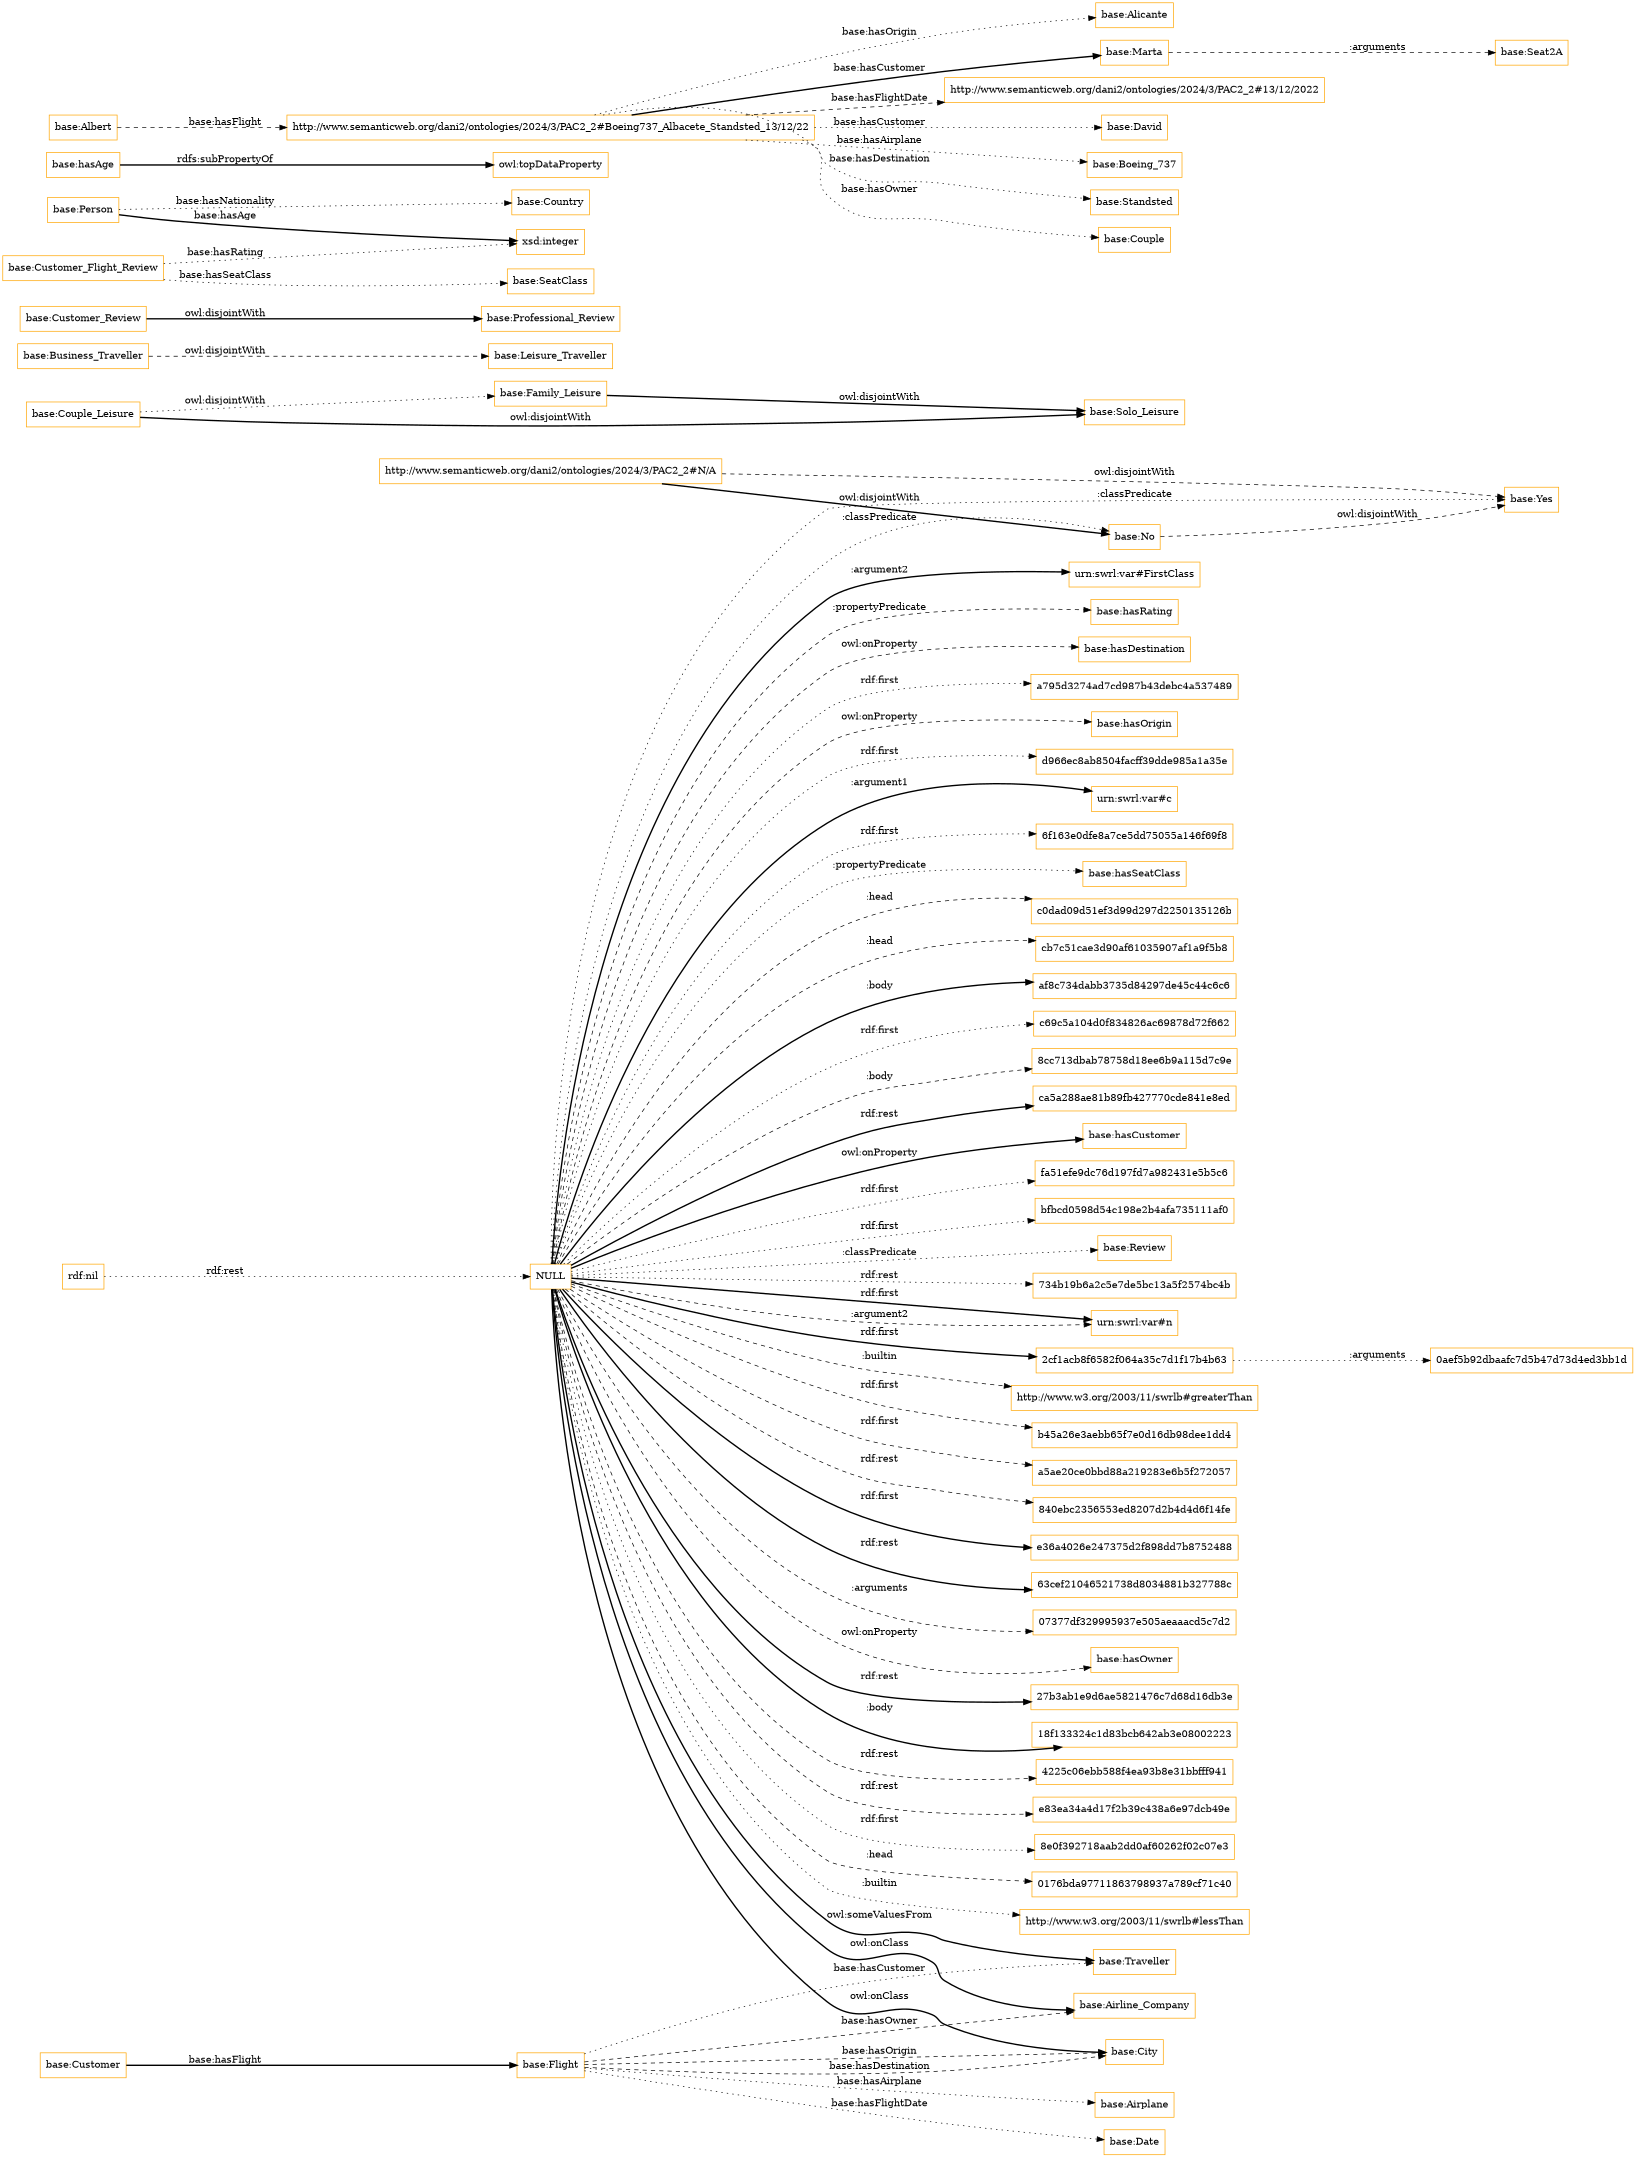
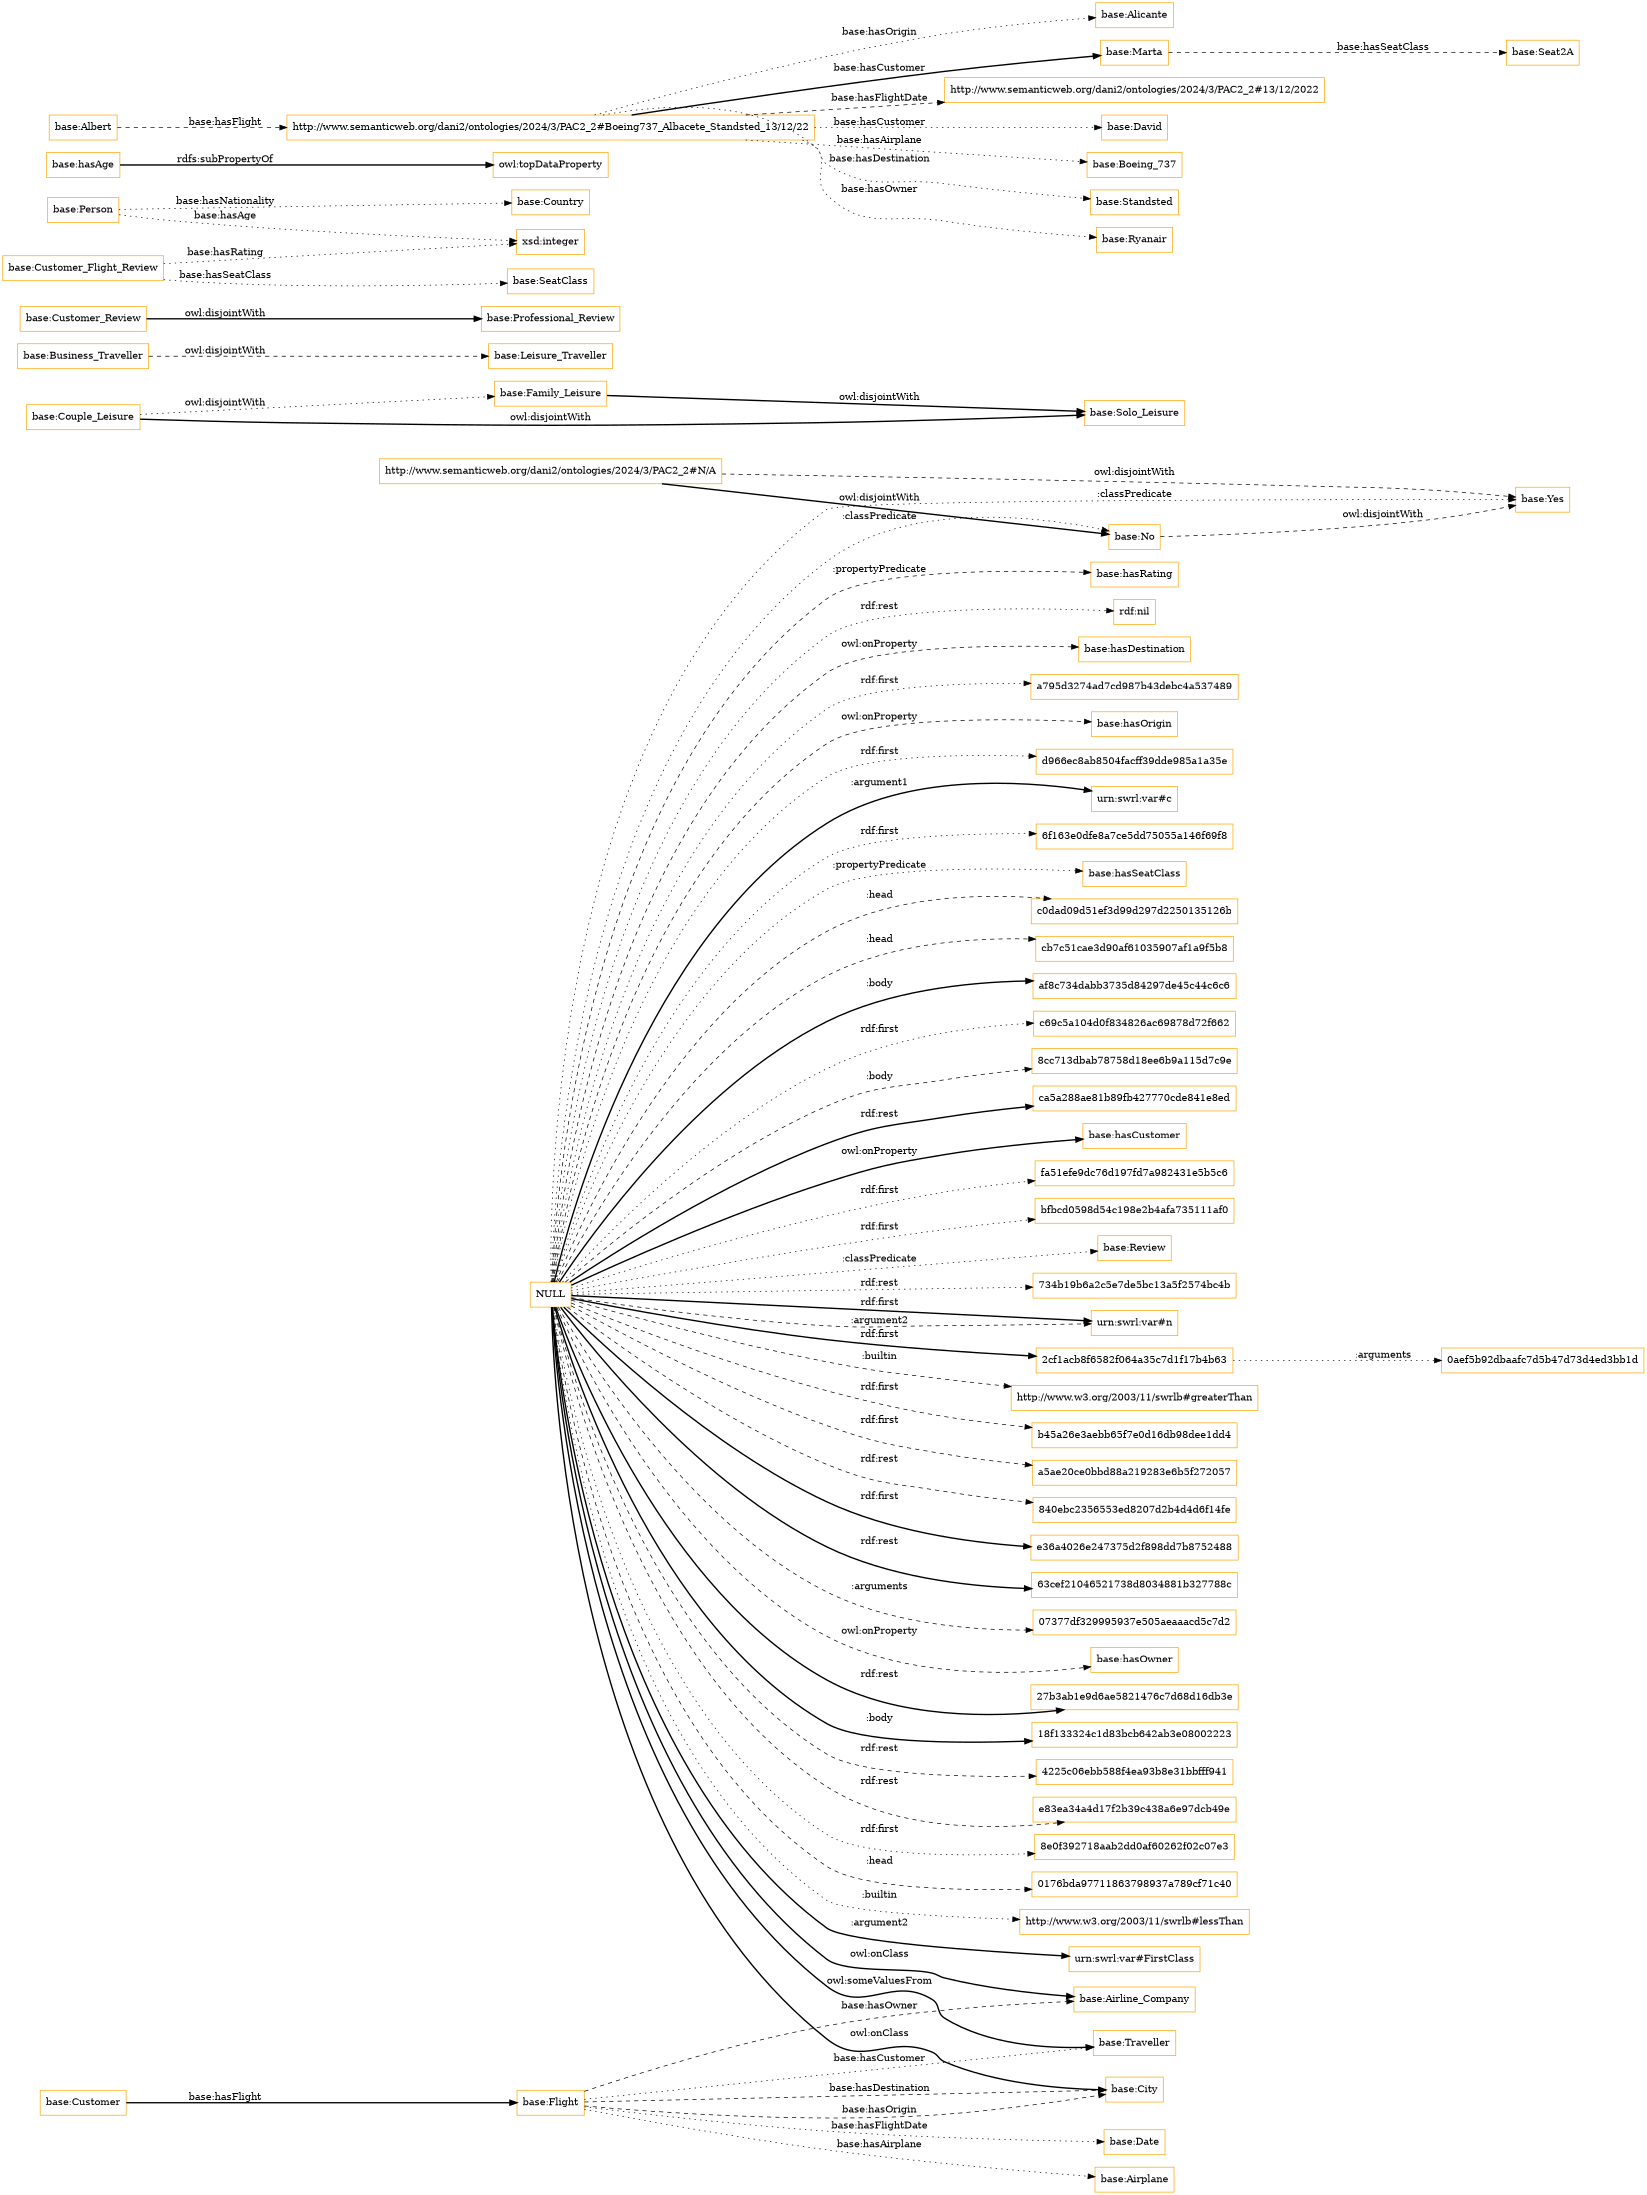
  digraph {
    rankdir=LR
    node [color=orange shape=rectangle]
    edge [style=dotted]
    "http://www.semanticweb.org/dani2/ontologies/2024/3/PAC2_2#N/A"
    "base:Yes"
    "base:No"
    "base:Couple_Leisure"
    "base:Family_Leisure"
    "base:Solo_Leisure"
    "base:Customer"
    "base:Flight"
    "base:Date"
    "base:Traveller"
    "base:City"
    "base:Airline_Company"
    "base:Airplane"
    "base:Business_Traveller"
    "base:Leisure_Traveller"
    "base:Customer_Review"
    "base:Professional_Review"
    "base:Person"
    "base:Country"
    "xsd:integer"
    "base:Customer_Flight_Review"
    "base:SeatClass"
    NULL
    "base:Review"
    "734b19b6a2c5e7de5bc13a5f2574bc4b"
    "urn:swrl:var#n"
    "2cf1acb8f6582f064a35c7d1f17b4b63"
    "http://www.w3.org/2003/11/swrlb#greaterThan"
    b45a26e3aebb65f7e0d16db98dee1dd4
    a5ae20ce0bbd88a219283e6b5f272057
    "840ebc2356553ed8207d2b4d4d6f14fe"
    e36a4026e247375d2f898dd7b8752488
    "63cef21046521738d8034881b327788c"
    "07377df329995937e505aeaaacd5c7d2"
    "base:hasOwner"
    "27b3ab1e9d6ae5821476c7d68d16db3e"
    "18f133324c1d83bcb642ab3e08002223"
    "4225c06ebb588f4ea93b8e31bbfff941"
    e83ea34a4d17f2b39c438a6e97dcb49e
    "8e0f392718aab2dd0af60262f02c07e3"
    "0176bda97711863798937a789cf71c40"
    "http://www.w3.org/2003/11/swrlb#lessThan"
    "urn:swrl:var#FirstClass"
    "base:hasRating"
    "rdf:nil"
    "base:hasDestination"
    a795d3274ad7cd987b43debc4a537489
    "base:hasOrigin"
    d966ec8ab8504facff39dde985a1a35e
    "urn:swrl:var#c"
    "6f163e0dfe8a7ce5dd75055a146f69f8"
    "base:hasSeatClass"
    c0dad09d51ef3d99d297d2250135126b
    cb7c51cae3d90af61035907af1a9f5b8
    af8c734dabb3735d84297de45c44c6c6
    c69c5a104d0f834826ac69878d72f662
    "8cc713dbab78758d18ee6b9a115d7c9e"
    ca5a288ae81b89fb427770cde841e8ed
    "base:hasCustomer"
    fa51efe9dc76d197fd7a982431e5b5c6
    bfbcd0598d54c198e2b4afa735111af0
    "0aef5b92dbaafc7d5b47d73d4ed3bb1d"
    "base:hasAge"
    "owl:topDataProperty"
    "http://www.semanticweb.org/dani2/ontologies/2024/3/PAC2_2#Boeing737_Albacete_Standsted_13/12/22"
    "base:Alicante"
    "base:Marta"
    "http://www.semanticweb.org/dani2/ontologies/2024/3/PAC2_2#13/12/2022"
    "base:David"
    "base:Boeing_737"
    "base:Standsted"
-   "base:Ryanair" [label="base:Couple"]
+   "base:Ryanair"
    "base:Seat2A"
    "base:Albert"
    "http://www.semanticweb.org/dani2/ontologies/2024/3/PAC2_2#N/A" -> "base:Yes" [label="owl:disjointWith" style=dashed]
    "http://www.semanticweb.org/dani2/ontologies/2024/3/PAC2_2#N/A" -> "base:No" [label="owl:disjointWith" style=bold]
    "base:No" -> "base:Yes" [label="owl:disjointWith" style=dashed]
    "base:Couple_Leisure" -> "base:Family_Leisure" [label="owl:disjointWith"]
    "base:Couple_Leisure" -> "base:Solo_Leisure" [label="owl:disjointWith" style=bold]
    "base:Family_Leisure" -> "base:Solo_Leisure" [label="owl:disjointWith" style=bold]
    "base:Customer" -> "base:Flight" [label="base:hasFlight" style=bold]
    "base:Flight" -> "base:Date" [label="base:hasFlightDate"]
    "base:Flight" -> "base:Traveller" [label="base:hasCustomer"]
    "base:Flight" -> "base:City" [label="base:hasOrigin" style=dashed]
    "base:Flight" -> "base:City" [label="base:hasDestination" style=dashed]
    "base:Flight" -> "base:Airline_Company" [label="base:hasOwner" style=dashed]
    "base:Flight" -> "base:Airplane" [label="base:hasAirplane"]
    "base:Business_Traveller" -> "base:Leisure_Traveller" [label="owl:disjointWith" style=dashed]
    "base:Customer_Review" -> "base:Professional_Review" [label="owl:disjointWith" style=bold]
    "base:Person" -> "base:Country" [label="base:hasNationality"]
-   "base:Person" -> "xsd:integer" [label="base:hasAge" style=bold]
+   "base:Person" -> "xsd:integer" [label="base:hasAge"]
    "base:Customer_Flight_Review" -> "xsd:integer" [label="base:hasRating"]
    "base:Customer_Flight_Review" -> "base:SeatClass" [label="base:hasSeatClass"]
    NULL -> "base:Yes" [label=":classPredicate"]
    NULL -> "base:No" [label=":classPredicate"]
    NULL -> "base:Traveller" [label="owl:someValuesFrom" style=bold]
    NULL -> "base:City" [label="owl:onClass" style=bold]
    NULL -> "base:Airline_Company" [label="owl:onClass" style=bold]
    NULL -> "base:Review" [label=":classPredicate"]
    NULL -> "734b19b6a2c5e7de5bc13a5f2574bc4b" [label="rdf:rest"]
    NULL -> "urn:swrl:var#n" [label="rdf:first" style=bold]
    NULL -> "urn:swrl:var#n" [label=":argument2" style=dashed]
    NULL -> "2cf1acb8f6582f064a35c7d1f17b4b63" [label="rdf:first" style=bold]
    NULL -> "http://www.w3.org/2003/11/swrlb#greaterThan" [label=":builtin" style=dashed]
    NULL -> b45a26e3aebb65f7e0d16db98dee1dd4 [label="rdf:first" style=dashed]
    NULL -> a5ae20ce0bbd88a219283e6b5f272057 [label="rdf:first" style=dashed]
    NULL -> "840ebc2356553ed8207d2b4d4d6f14fe" [label="rdf:rest" style=dashed]
    NULL -> e36a4026e247375d2f898dd7b8752488 [label="rdf:first" style=bold]
    NULL -> "63cef21046521738d8034881b327788c" [label="rdf:rest" style=bold]
    NULL -> "07377df329995937e505aeaaacd5c7d2" [label=":arguments" style=dashed]
    NULL -> "base:hasOwner" [label="owl:onProperty" style=dashed]
    NULL -> "27b3ab1e9d6ae5821476c7d68d16db3e" [label="rdf:rest" style=bold]
    NULL -> "18f133324c1d83bcb642ab3e08002223" [label=":body" style=bold]
    NULL -> "4225c06ebb588f4ea93b8e31bbfff941" [label="rdf:rest" style=dashed]
    NULL -> e83ea34a4d17f2b39c438a6e97dcb49e [label="rdf:rest" style=dashed]
    NULL -> "8e0f392718aab2dd0af60262f02c07e3" [label="rdf:first"]
    NULL -> "0176bda97711863798937a789cf71c40" [label=":head" style=dashed]
    NULL -> "http://www.w3.org/2003/11/swrlb#lessThan" [label=":builtin"]
    NULL -> "urn:swrl:var#FirstClass" [label=":argument2" style=bold]
    NULL -> "base:hasRating" [label=":propertyPredicate" style=dashed]
-   "rdf:nil" -> NULL [label="rdf:rest"]
+   NULL -> "rdf:nil" [label="rdf:rest"]
    NULL -> "base:hasDestination" [label="owl:onProperty" style=dashed]
    NULL -> a795d3274ad7cd987b43debc4a537489 [label="rdf:first"]
    NULL -> "base:hasOrigin" [label="owl:onProperty" style=dashed]
    NULL -> d966ec8ab8504facff39dde985a1a35e [label="rdf:first"]
    NULL -> "urn:swrl:var#c" [label=":argument1" style=bold]
    NULL -> "6f163e0dfe8a7ce5dd75055a146f69f8" [label="rdf:first"]
    NULL -> "base:hasSeatClass" [label=":propertyPredicate"]
    NULL -> c0dad09d51ef3d99d297d2250135126b [label=":head" style=dashed]
    NULL -> cb7c51cae3d90af61035907af1a9f5b8 [label=":head" style=dashed]
    NULL -> af8c734dabb3735d84297de45c44c6c6 [label=":body" style=bold]
    NULL -> c69c5a104d0f834826ac69878d72f662 [label="rdf:first"]
    NULL -> "8cc713dbab78758d18ee6b9a115d7c9e" [label=":body" style=dashed]
    NULL -> ca5a288ae81b89fb427770cde841e8ed [label="rdf:rest" style=bold]
    NULL -> "base:hasCustomer" [label="owl:onProperty" style=bold]
    NULL -> fa51efe9dc76d197fd7a982431e5b5c6 [label="rdf:first"]
    NULL -> bfbcd0598d54c198e2b4afa735111af0 [label="rdf:first"]
    "2cf1acb8f6582f064a35c7d1f17b4b63" -> "0aef5b92dbaafc7d5b47d73d4ed3bb1d" [label=":arguments"]
    "base:hasAge" -> "owl:topDataProperty" [label="rdfs:subPropertyOf" style=bold]
    "http://www.semanticweb.org/dani2/ontologies/2024/3/PAC2_2#Boeing737_Albacete_Standsted_13/12/22" -> "base:Alicante" [label="base:hasOrigin"]
    "http://www.semanticweb.org/dani2/ontologies/2024/3/PAC2_2#Boeing737_Albacete_Standsted_13/12/22" -> "base:Marta" [label="base:hasCustomer" style=bold]
    "http://www.semanticweb.org/dani2/ontologies/2024/3/PAC2_2#Boeing737_Albacete_Standsted_13/12/22" -> "http://www.semanticweb.org/dani2/ontologies/2024/3/PAC2_2#13/12/2022" [label="base:hasFlightDate" style=dashed]
    "http://www.semanticweb.org/dani2/ontologies/2024/3/PAC2_2#Boeing737_Albacete_Standsted_13/12/22" -> "base:David" [label="base:hasCustomer"]
    "http://www.semanticweb.org/dani2/ontologies/2024/3/PAC2_2#Boeing737_Albacete_Standsted_13/12/22" -> "base:Boeing_737" [label="base:hasAirplane"]
    "http://www.semanticweb.org/dani2/ontologies/2024/3/PAC2_2#Boeing737_Albacete_Standsted_13/12/22" -> "base:Standsted" [label="base:hasDestination"]
    "http://www.semanticweb.org/dani2/ontologies/2024/3/PAC2_2#Boeing737_Albacete_Standsted_13/12/22" -> "base:Ryanair" [label="base:hasOwner"]
-   "base:Marta" -> "base:Seat2A" [label=":arguments" style=dashed]
+   "base:Marta" -> "base:Seat2A" [label="base:hasSeatClass" style=dashed]
    "base:Albert" -> "http://www.semanticweb.org/dani2/ontologies/2024/3/PAC2_2#Boeing737_Albacete_Standsted_13/12/22" [label="base:hasFlight" style=dashed]
  }
